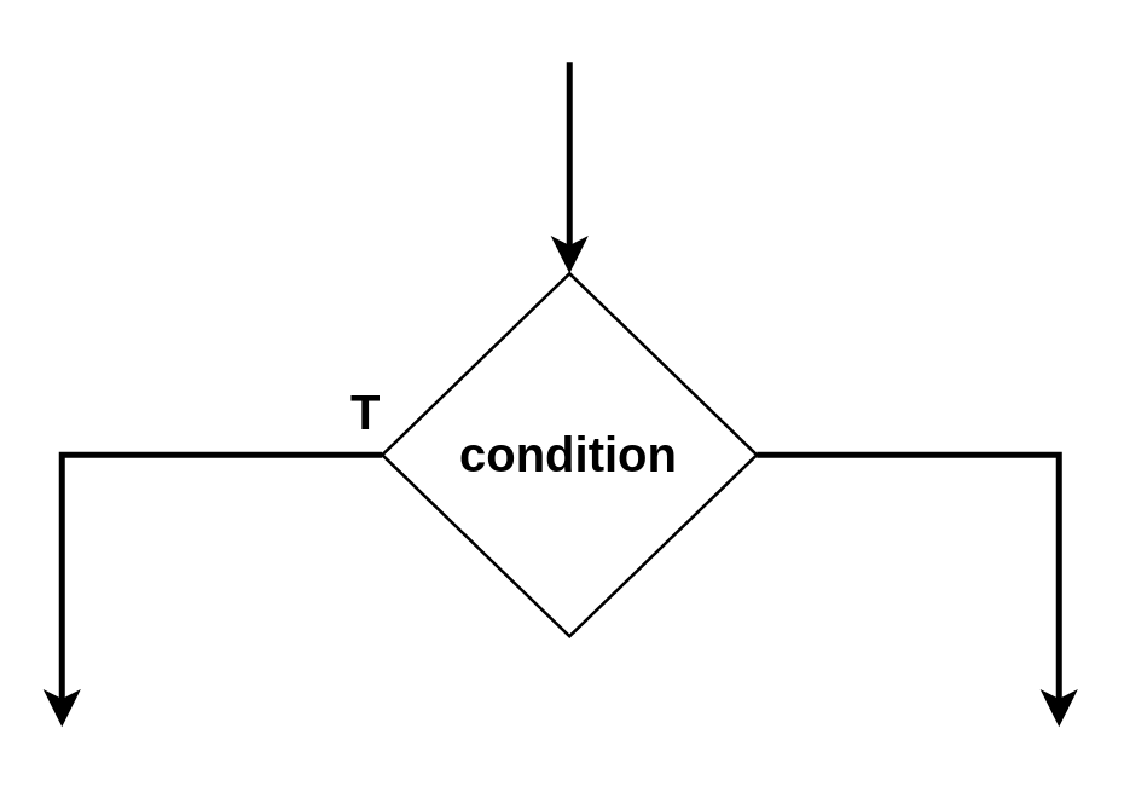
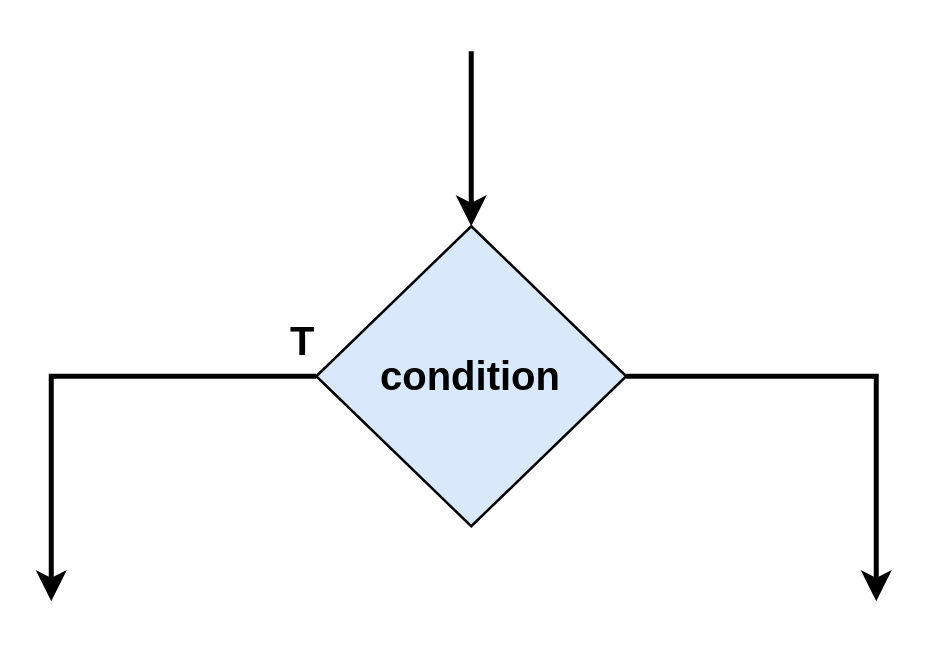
  <mxCell id="0" />
  <mxCell id="1" parent="0" />
- <mxCell id="2" value="&lt;font style=&quot;font-size: 16px;&quot;&gt;&lt;b&gt;condition&lt;/b&gt;&lt;/font&gt;" style="rhombus;whiteSpace=wrap;html=1;" vertex="1" parent="1"><mxGeometry x="126" y="90" width="124" height="120" as="geometry" /></mxCell>
+ <mxCell id="2" value="&lt;font style=&quot;font-size: 16px;&quot;&gt;&lt;b&gt;condition&lt;/b&gt;&lt;/font&gt;" style="rhombus;whiteSpace=wrap;html=1;fillColor=#dae8fc;" vertex="1" parent="1"><mxGeometry x="126" y="90" width="124" height="120" as="geometry" /></mxCell>
  <mxCell id="3" value="" style="endArrow=classic;html=1;rounded=0;fontSize=16;exitX=1;exitY=0.5;exitDx=0;exitDy=0;strokeWidth=2;" edge="1" parent="1" source="2"><mxGeometry width="50" height="50" relative="1" as="geometry"><mxPoint x="180" y="340" as="sourcePoint" /><mxPoint x="350" y="240" as="targetPoint" /><Array as="points"><mxPoint x="350" y="150" /></Array></mxGeometry></mxCell>
  <mxCell id="4" value="" style="endArrow=classic;html=1;rounded=0;fontSize=16;exitX=0;exitY=0.5;exitDx=0;exitDy=0;strokeWidth=2;" edge="1" parent="1" source="2"><mxGeometry width="50" height="50" relative="1" as="geometry"><mxPoint x="260" y="160" as="sourcePoint" /><mxPoint x="20" y="240" as="targetPoint" /><Array as="points"><mxPoint x="20" y="150" /></Array></mxGeometry></mxCell>
  <mxCell id="5" value="" style="endArrow=classic;html=1;rounded=0;strokeWidth=2;fontSize=16;entryX=0.5;entryY=0;entryDx=0;entryDy=0;" edge="1" parent="1" target="2"><mxGeometry width="50" height="50" relative="1" as="geometry"><mxPoint x="188" y="20" as="sourcePoint" /><mxPoint x="230" y="290" as="targetPoint" /></mxGeometry></mxCell>
  <mxCell id="6" value="T" style="text;strokeColor=none;fillColor=none;align=left;verticalAlign=middle;spacingLeft=4;spacingRight=4;overflow=hidden;points=[[0,0.5],[1,0.5]];portConstraint=eastwest;rotatable=0;fontSize=16;fontStyle=1" vertex="1" parent="1"><mxGeometry x="110" y="120" width="30" height="30" as="geometry" /></mxCell>
